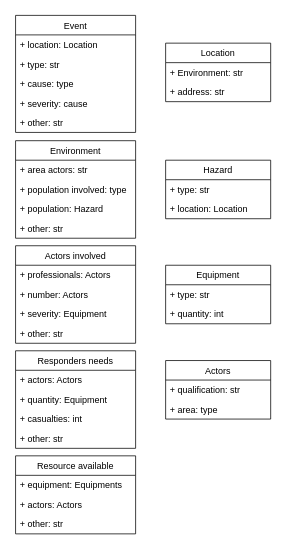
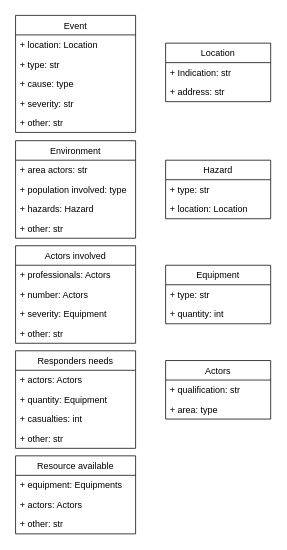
  <mxCell id="0" />
  <mxCell id="1" parent="0" />
  <mxCell id="2" value="Event" style="swimlane;fontStyle=0;childLayout=stackLayout;horizontal=1;startSize=26;fillColor=none;horizontalStack=0;resizeParent=1;resizeParentMax=0;resizeLast=0;collapsible=1;marginBottom=0;hachureGap=4;pointerEvents=0;" vertex="1" parent="1"><mxGeometry x="20" y="20" width="160" height="156" as="geometry" /></mxCell>
  <mxCell id="3" value="+ location: Location" style="text;strokeColor=none;fillColor=none;align=left;verticalAlign=top;spacingLeft=4;spacingRight=4;overflow=hidden;rotatable=0;points=[[0,0.5],[1,0.5]];portConstraint=eastwest;" vertex="1" parent="2"><mxGeometry y="26" width="160" height="26" as="geometry" /></mxCell>
  <mxCell id="4" value="+ type: str" style="text;strokeColor=none;fillColor=none;align=left;verticalAlign=top;spacingLeft=4;spacingRight=4;overflow=hidden;rotatable=0;points=[[0,0.5],[1,0.5]];portConstraint=eastwest;" vertex="1" parent="2"><mxGeometry y="52" width="160" height="26" as="geometry" /></mxCell>
  <mxCell id="5" value="+ cause: type" style="text;strokeColor=none;fillColor=none;align=left;verticalAlign=top;spacingLeft=4;spacingRight=4;overflow=hidden;rotatable=0;points=[[0,0.5],[1,0.5]];portConstraint=eastwest;" vertex="1" parent="2"><mxGeometry y="78" width="160" height="26" as="geometry" /></mxCell>
- <mxCell id="6" value="+ severity: cause" style="text;strokeColor=none;fillColor=none;align=left;verticalAlign=top;spacingLeft=4;spacingRight=4;overflow=hidden;rotatable=0;points=[[0,0.5],[1,0.5]];portConstraint=eastwest;" vertex="1" parent="2"><mxGeometry y="104" width="160" height="26" as="geometry" /></mxCell>
+ <mxCell id="6" value="+ severity: str" style="text;strokeColor=none;fillColor=none;align=left;verticalAlign=top;spacingLeft=4;spacingRight=4;overflow=hidden;rotatable=0;points=[[0,0.5],[1,0.5]];portConstraint=eastwest;" vertex="1" parent="2"><mxGeometry y="104" width="160" height="26" as="geometry" /></mxCell>
  <mxCell id="7" value="+ other: str" style="text;strokeColor=none;fillColor=none;align=left;verticalAlign=top;spacingLeft=4;spacingRight=4;overflow=hidden;rotatable=0;points=[[0,0.5],[1,0.5]];portConstraint=eastwest;" vertex="1" parent="2"><mxGeometry y="130" width="160" height="26" as="geometry" /></mxCell>
  <mxCell id="8" value="Location" style="swimlane;fontStyle=0;childLayout=stackLayout;horizontal=1;startSize=26;fillColor=none;horizontalStack=0;resizeParent=1;resizeParentMax=0;resizeLast=0;collapsible=1;marginBottom=0;hachureGap=4;pointerEvents=0;" vertex="1" parent="1"><mxGeometry x="220" y="57" width="140" height="78" as="geometry"><mxRectangle x="240" y="40" width="80" height="26" as="alternateBounds" /></mxGeometry></mxCell>
- <mxCell id="9" value="+ Environment: str" style="text;strokeColor=none;fillColor=none;align=left;verticalAlign=top;spacingLeft=4;spacingRight=4;overflow=hidden;rotatable=0;points=[[0,0.5],[1,0.5]];portConstraint=eastwest;" vertex="1" parent="8"><mxGeometry y="26" width="140" height="26" as="geometry" /></mxCell>
+ <mxCell id="9" value="+ Indication: str" style="text;strokeColor=none;fillColor=none;align=left;verticalAlign=top;spacingLeft=4;spacingRight=4;overflow=hidden;rotatable=0;points=[[0,0.5],[1,0.5]];portConstraint=eastwest;" vertex="1" parent="8"><mxGeometry y="26" width="140" height="26" as="geometry" /></mxCell>
  <mxCell id="10" value="+ address: str" style="text;strokeColor=none;fillColor=none;align=left;verticalAlign=top;spacingLeft=4;spacingRight=4;overflow=hidden;rotatable=0;points=[[0,0.5],[1,0.5]];portConstraint=eastwest;" vertex="1" parent="8"><mxGeometry y="52" width="140" height="26" as="geometry" /></mxCell>
  <mxCell id="11" value="Environment" style="swimlane;fontStyle=0;childLayout=stackLayout;horizontal=1;startSize=26;fillColor=none;horizontalStack=0;resizeParent=1;resizeParentMax=0;resizeLast=0;collapsible=1;marginBottom=0;hachureGap=4;pointerEvents=0;" vertex="1" parent="1"><mxGeometry x="20" y="187" width="160" height="130" as="geometry" /></mxCell>
  <mxCell id="12" value="+ area actors: str" style="text;strokeColor=none;fillColor=none;align=left;verticalAlign=top;spacingLeft=4;spacingRight=4;overflow=hidden;rotatable=0;points=[[0,0.5],[1,0.5]];portConstraint=eastwest;" vertex="1" parent="11"><mxGeometry y="26" width="160" height="26" as="geometry" /></mxCell>
  <mxCell id="13" value="+ population involved: type" style="text;strokeColor=none;fillColor=none;align=left;verticalAlign=top;spacingLeft=4;spacingRight=4;overflow=hidden;rotatable=0;points=[[0,0.5],[1,0.5]];portConstraint=eastwest;" vertex="1" parent="11"><mxGeometry y="52" width="160" height="26" as="geometry" /></mxCell>
- <mxCell id="14" value="+ population: Hazard" style="text;strokeColor=none;fillColor=none;align=left;verticalAlign=top;spacingLeft=4;spacingRight=4;overflow=hidden;rotatable=0;points=[[0,0.5],[1,0.5]];portConstraint=eastwest;" vertex="1" parent="11"><mxGeometry y="78" width="160" height="26" as="geometry" /></mxCell>
+ <mxCell id="14" value="+ hazards: Hazard" style="text;strokeColor=none;fillColor=none;align=left;verticalAlign=top;spacingLeft=4;spacingRight=4;overflow=hidden;rotatable=0;points=[[0,0.5],[1,0.5]];portConstraint=eastwest;" vertex="1" parent="11"><mxGeometry y="78" width="160" height="26" as="geometry" /></mxCell>
  <mxCell id="15" value="+ other: str" style="text;strokeColor=none;fillColor=none;align=left;verticalAlign=top;spacingLeft=4;spacingRight=4;overflow=hidden;rotatable=0;points=[[0,0.5],[1,0.5]];portConstraint=eastwest;" vertex="1" parent="11"><mxGeometry y="104" width="160" height="26" as="geometry" /></mxCell>
  <mxCell id="16" value="Actors" style="swimlane;fontStyle=0;childLayout=stackLayout;horizontal=1;startSize=26;fillColor=none;horizontalStack=0;resizeParent=1;resizeParentMax=0;resizeLast=0;collapsible=1;marginBottom=0;hachureGap=4;pointerEvents=0;" vertex="1" parent="1"><mxGeometry x="220" y="480" width="140" height="78" as="geometry" /></mxCell>
  <mxCell id="17" value="+ qualification: str" style="text;strokeColor=none;fillColor=none;align=left;verticalAlign=top;spacingLeft=4;spacingRight=4;overflow=hidden;rotatable=0;points=[[0,0.5],[1,0.5]];portConstraint=eastwest;" vertex="1" parent="16"><mxGeometry y="26" width="140" height="26" as="geometry" /></mxCell>
  <mxCell id="18" value="+ area: type" style="text;strokeColor=none;fillColor=none;align=left;verticalAlign=top;spacingLeft=4;spacingRight=4;overflow=hidden;rotatable=0;points=[[0,0.5],[1,0.5]];portConstraint=eastwest;" vertex="1" parent="16"><mxGeometry y="52" width="140" height="26" as="geometry" /></mxCell>
  <mxCell id="19" value="Responders needs" style="swimlane;fontStyle=0;childLayout=stackLayout;horizontal=1;startSize=26;fillColor=none;horizontalStack=0;resizeParent=1;resizeParentMax=0;resizeLast=0;collapsible=1;marginBottom=0;hachureGap=4;pointerEvents=0;" vertex="1" parent="1"><mxGeometry x="20" y="467" width="160" height="130" as="geometry" /></mxCell>
  <mxCell id="20" value="+ actors: Actors" style="text;strokeColor=none;fillColor=none;align=left;verticalAlign=top;spacingLeft=4;spacingRight=4;overflow=hidden;rotatable=0;points=[[0,0.5],[1,0.5]];portConstraint=eastwest;" vertex="1" parent="19"><mxGeometry y="26" width="160" height="26" as="geometry" /></mxCell>
  <mxCell id="21" value="+ quantity: Equipment" style="text;strokeColor=none;fillColor=none;align=left;verticalAlign=top;spacingLeft=4;spacingRight=4;overflow=hidden;rotatable=0;points=[[0,0.5],[1,0.5]];portConstraint=eastwest;" vertex="1" parent="19"><mxGeometry y="52" width="160" height="26" as="geometry" /></mxCell>
  <mxCell id="22" value="+ casualties: int" style="text;strokeColor=none;fillColor=none;align=left;verticalAlign=top;spacingLeft=4;spacingRight=4;overflow=hidden;rotatable=0;points=[[0,0.5],[1,0.5]];portConstraint=eastwest;" vertex="1" parent="19"><mxGeometry y="78" width="160" height="26" as="geometry" /></mxCell>
  <mxCell id="23" value="+ other: str" style="text;strokeColor=none;fillColor=none;align=left;verticalAlign=top;spacingLeft=4;spacingRight=4;overflow=hidden;rotatable=0;points=[[0,0.5],[1,0.5]];portConstraint=eastwest;" vertex="1" parent="19"><mxGeometry y="104" width="160" height="26" as="geometry" /></mxCell>
  <mxCell id="24" value="Resource available" style="swimlane;fontStyle=0;childLayout=stackLayout;horizontal=1;startSize=26;fillColor=none;horizontalStack=0;resizeParent=1;resizeParentMax=0;resizeLast=0;collapsible=1;marginBottom=0;hachureGap=4;pointerEvents=0;" vertex="1" parent="1"><mxGeometry x="20" y="607" width="160" height="104" as="geometry" /></mxCell>
  <mxCell id="25" value="+ equipment: Equipments" style="text;strokeColor=none;fillColor=none;align=left;verticalAlign=top;spacingLeft=4;spacingRight=4;overflow=hidden;rotatable=0;points=[[0,0.5],[1,0.5]];portConstraint=eastwest;" vertex="1" parent="24"><mxGeometry y="26" width="160" height="26" as="geometry" /></mxCell>
  <mxCell id="26" value="+ actors: Actors" style="text;strokeColor=none;fillColor=none;align=left;verticalAlign=top;spacingLeft=4;spacingRight=4;overflow=hidden;rotatable=0;points=[[0,0.5],[1,0.5]];portConstraint=eastwest;" vertex="1" parent="24"><mxGeometry y="52" width="160" height="26" as="geometry" /></mxCell>
  <mxCell id="27" value="+ other: str" style="text;strokeColor=none;fillColor=none;align=left;verticalAlign=top;spacingLeft=4;spacingRight=4;overflow=hidden;rotatable=0;points=[[0,0.5],[1,0.5]];portConstraint=eastwest;" vertex="1" parent="24"><mxGeometry y="78" width="160" height="26" as="geometry" /></mxCell>
  <mxCell id="28" value="Hazard" style="swimlane;fontStyle=0;childLayout=stackLayout;horizontal=1;startSize=26;fillColor=none;horizontalStack=0;resizeParent=1;resizeParentMax=0;resizeLast=0;collapsible=1;marginBottom=0;hachureGap=4;pointerEvents=0;" vertex="1" parent="1"><mxGeometry x="220" y="213" width="140" height="78" as="geometry" /></mxCell>
  <mxCell id="29" value="+ type: str" style="text;strokeColor=none;fillColor=none;align=left;verticalAlign=top;spacingLeft=4;spacingRight=4;overflow=hidden;rotatable=0;points=[[0,0.5],[1,0.5]];portConstraint=eastwest;" vertex="1" parent="28"><mxGeometry y="26" width="140" height="26" as="geometry" /></mxCell>
  <mxCell id="30" value="+ location: Location" style="text;strokeColor=none;fillColor=none;align=left;verticalAlign=top;spacingLeft=4;spacingRight=4;overflow=hidden;rotatable=0;points=[[0,0.5],[1,0.5]];portConstraint=eastwest;" vertex="1" parent="28"><mxGeometry y="52" width="140" height="26" as="geometry" /></mxCell>
  <mxCell id="31" value="Actors involved" style="swimlane;fontStyle=0;childLayout=stackLayout;horizontal=1;startSize=26;fillColor=none;horizontalStack=0;resizeParent=1;resizeParentMax=0;resizeLast=0;collapsible=1;marginBottom=0;hachureGap=4;pointerEvents=0;" vertex="1" parent="1"><mxGeometry x="20" y="327" width="160" height="130" as="geometry" /></mxCell>
  <mxCell id="32" value="+ professionals: Actors" style="text;strokeColor=none;fillColor=none;align=left;verticalAlign=top;spacingLeft=4;spacingRight=4;overflow=hidden;rotatable=0;points=[[0,0.5],[1,0.5]];portConstraint=eastwest;" vertex="1" parent="31"><mxGeometry y="26" width="160" height="26" as="geometry" /></mxCell>
  <mxCell id="33" value="+ number: Actors" style="text;strokeColor=none;fillColor=none;align=left;verticalAlign=top;spacingLeft=4;spacingRight=4;overflow=hidden;rotatable=0;points=[[0,0.5],[1,0.5]];portConstraint=eastwest;" vertex="1" parent="31"><mxGeometry y="52" width="160" height="26" as="geometry" /></mxCell>
  <mxCell id="34" value="+ severity: Equipment" style="text;strokeColor=none;fillColor=none;align=left;verticalAlign=top;spacingLeft=4;spacingRight=4;overflow=hidden;rotatable=0;points=[[0,0.5],[1,0.5]];portConstraint=eastwest;" vertex="1" parent="31"><mxGeometry y="78" width="160" height="26" as="geometry" /></mxCell>
  <mxCell id="35" value="+ other: str" style="text;strokeColor=none;fillColor=none;align=left;verticalAlign=top;spacingLeft=4;spacingRight=4;overflow=hidden;rotatable=0;points=[[0,0.5],[1,0.5]];portConstraint=eastwest;" vertex="1" parent="31"><mxGeometry y="104" width="160" height="26" as="geometry" /></mxCell>
  <mxCell id="36" value="Equipment" style="swimlane;fontStyle=0;childLayout=stackLayout;horizontal=1;startSize=26;fillColor=none;horizontalStack=0;resizeParent=1;resizeParentMax=0;resizeLast=0;collapsible=1;marginBottom=0;hachureGap=4;pointerEvents=0;" vertex="1" parent="1"><mxGeometry x="220" y="353" width="140" height="78" as="geometry" /></mxCell>
  <mxCell id="37" value="+ type: str" style="text;strokeColor=none;fillColor=none;align=left;verticalAlign=top;spacingLeft=4;spacingRight=4;overflow=hidden;rotatable=0;points=[[0,0.5],[1,0.5]];portConstraint=eastwest;" vertex="1" parent="36"><mxGeometry y="26" width="140" height="26" as="geometry" /></mxCell>
  <mxCell id="38" value="+ quantity: int" style="text;strokeColor=none;fillColor=none;align=left;verticalAlign=top;spacingLeft=4;spacingRight=4;overflow=hidden;rotatable=0;points=[[0,0.5],[1,0.5]];portConstraint=eastwest;" vertex="1" parent="36"><mxGeometry y="52" width="140" height="26" as="geometry" /></mxCell>
